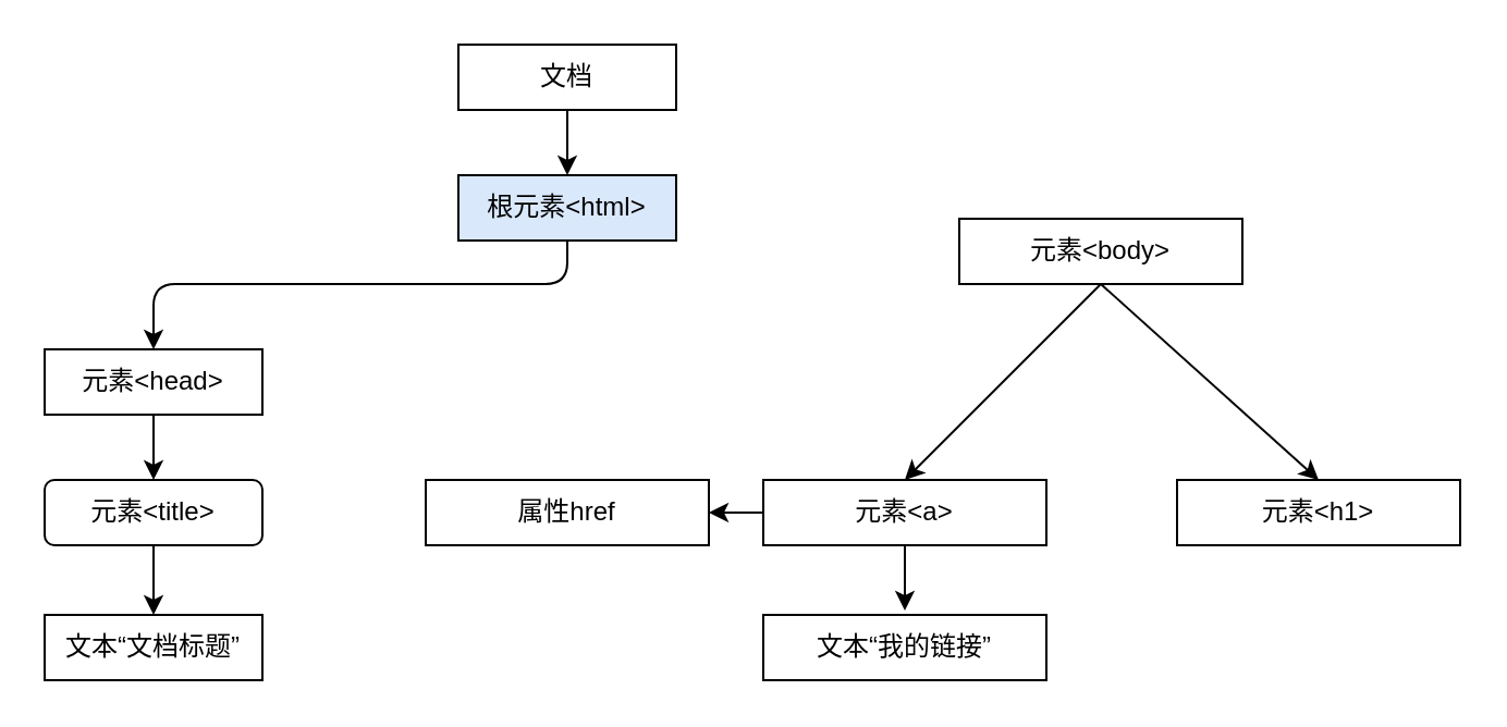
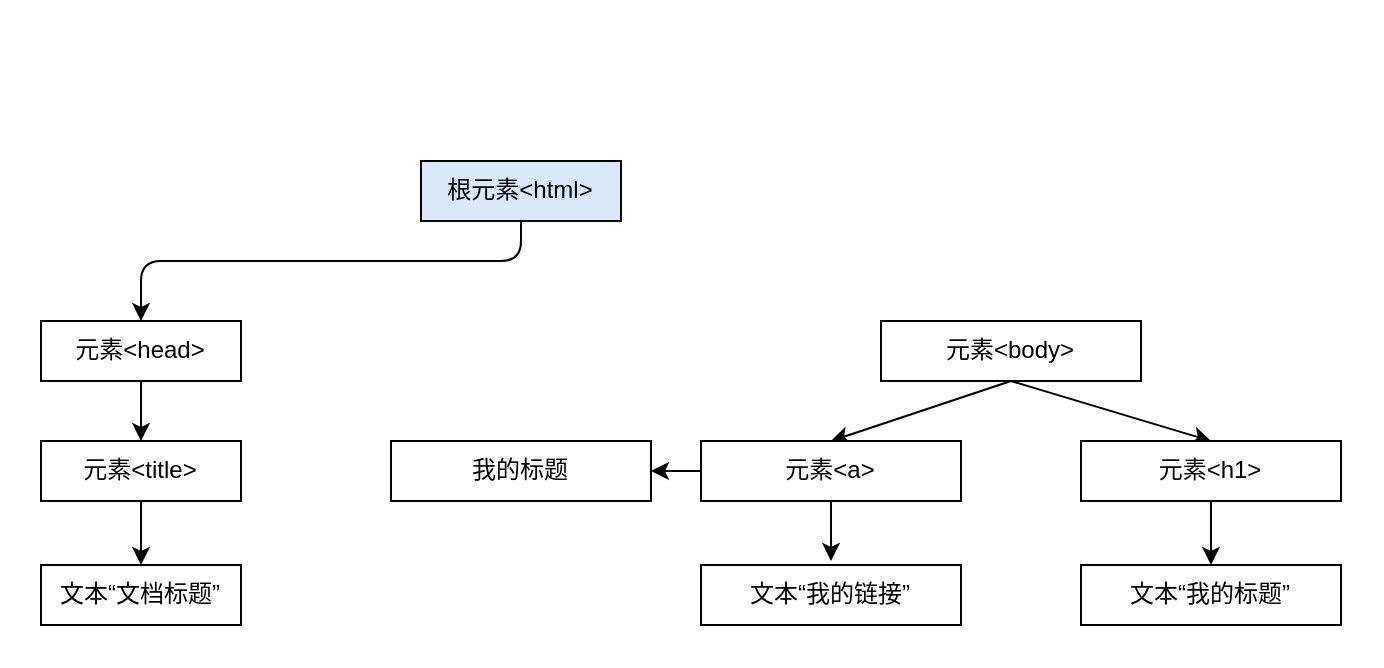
  <mxCell id="0" />
  <mxCell id="1" parent="0" />
- <mxCell id="2" style="edgeStyle=none;html=1;exitX=0.5;exitY=1;exitDx=0;exitDy=0;entryX=0.5;entryY=0;entryDx=0;entryDy=0;" edge="1" parent="1" source="3" target="5"><mxGeometry relative="1" as="geometry" /></mxCell>
- <mxCell id="3" value="文档" style="rounded=0;whiteSpace=wrap;html=1;" vertex="1" parent="1"><mxGeometry x="210" y="20" width="100" height="30" as="geometry" /></mxCell>
  <mxCell id="4" style="edgeStyle=none;html=1;exitX=0.5;exitY=1;exitDx=0;exitDy=0;entryX=0.5;entryY=0;entryDx=0;entryDy=0;" edge="1" parent="1" source="5" target="7"><mxGeometry relative="1" as="geometry"><Array as="points"><mxPoint x="260" y="130" /><mxPoint x="70" y="130" /></Array></mxGeometry></mxCell>
  <mxCell id="5" value="根元素&amp;lt;html&amp;gt;" style="rounded=0;whiteSpace=wrap;html=1;fillColor=#dae8fc;" vertex="1" parent="1"><mxGeometry x="210" y="80" width="100" height="30" as="geometry" /></mxCell>
  <mxCell id="6" style="edgeStyle=none;html=1;exitX=0.5;exitY=1;exitDx=0;exitDy=0;entryX=0.5;entryY=0;entryDx=0;entryDy=0;" edge="1" parent="1" source="7" target="12"><mxGeometry relative="1" as="geometry" /></mxCell>
  <mxCell id="7" value="元素&amp;lt;head&amp;gt;" style="rounded=0;whiteSpace=wrap;html=1;" vertex="1" parent="1"><mxGeometry x="20" y="160" width="100" height="30" as="geometry" /></mxCell>
  <mxCell id="8" style="edgeStyle=none;html=1;exitX=0.5;exitY=1;exitDx=0;exitDy=0;entryX=0.5;entryY=0;entryDx=0;entryDy=0;" edge="1" parent="1" source="10" target="16"><mxGeometry relative="1" as="geometry" /></mxCell>
  <mxCell id="9" style="edgeStyle=none;html=1;exitX=0.5;exitY=1;exitDx=0;exitDy=0;entryX=0.5;entryY=0;entryDx=0;entryDy=0;" edge="1" parent="1" source="10" target="18"><mxGeometry relative="1" as="geometry" /></mxCell>
- <mxCell id="10" value="元素&amp;lt;body&amp;gt;" style="rounded=0;whiteSpace=wrap;html=1;" vertex="1" parent="1"><mxGeometry x="440" y="100" width="130" height="30" as="geometry" /></mxCell>
+ <mxCell id="10" value="元素&amp;lt;body&amp;gt;" style="rounded=0;whiteSpace=wrap;html=1;" vertex="1" parent="1"><mxGeometry x="440" y="160" width="130" height="30" as="geometry" /></mxCell>
  <mxCell id="11" style="edgeStyle=none;html=1;exitX=0.5;exitY=1;exitDx=0;exitDy=0;entryX=0.5;entryY=0;entryDx=0;entryDy=0;" edge="1" parent="1" source="12" target="13"><mxGeometry relative="1" as="geometry" /></mxCell>
- <mxCell id="12" value="元素&amp;lt;title&amp;gt;" style="whiteSpace=wrap;html=1;rounded=1;" vertex="1" parent="1"><mxGeometry x="20" y="220" width="100" height="30" as="geometry" /></mxCell>
+ <mxCell id="12" value="元素&amp;lt;title&amp;gt;" style="rounded=0;whiteSpace=wrap;html=1;" vertex="1" parent="1"><mxGeometry x="20" y="220" width="100" height="30" as="geometry" /></mxCell>
  <mxCell id="13" value="文本“文档标题”" style="rounded=0;whiteSpace=wrap;html=1;" vertex="1" parent="1"><mxGeometry x="20" y="282" width="100" height="30" as="geometry" /></mxCell>
  <mxCell id="14" style="edgeStyle=none;html=1;exitX=0.5;exitY=1;exitDx=0;exitDy=0;" edge="1" parent="1" source="16"><mxGeometry relative="1" as="geometry"><mxPoint x="415" y="280" as="targetPoint" /></mxGeometry></mxCell>
  <mxCell id="15" style="edgeStyle=none;html=1;exitX=0;exitY=0.5;exitDx=0;exitDy=0;entryX=1;entryY=0.5;entryDx=0;entryDy=0;" edge="1" parent="1" source="16" target="21"><mxGeometry relative="1" as="geometry" /></mxCell>
  <mxCell id="16" value="元素&amp;lt;a&amp;gt;" style="rounded=0;whiteSpace=wrap;html=1;" vertex="1" parent="1"><mxGeometry x="350" y="220" width="130" height="30" as="geometry" /></mxCell>
+ <mxCell id="17" style="edgeStyle=none;html=1;exitX=0.5;exitY=1;exitDx=0;exitDy=0;entryX=0.5;entryY=0;entryDx=0;entryDy=0;" edge="1" parent="1" source="18" target="20"><mxGeometry relative="1" as="geometry" /></mxCell>
  <mxCell id="18" value="元素&amp;lt;h1&amp;gt;" style="rounded=0;whiteSpace=wrap;html=1;" vertex="1" parent="1"><mxGeometry x="540" y="220" width="130" height="30" as="geometry" /></mxCell>
  <mxCell id="19" value="文本“我的链接”" style="rounded=0;whiteSpace=wrap;html=1;" vertex="1" parent="1"><mxGeometry x="350" y="282" width="130" height="30" as="geometry" /></mxCell>
- <mxCell id="21" value="属性href" style="rounded=0;whiteSpace=wrap;html=1;" vertex="1" parent="1"><mxGeometry x="195" y="220" width="130" height="30" as="geometry" /></mxCell>
+ <mxCell id="20" value="文本“我的标题”" style="rounded=0;whiteSpace=wrap;html=1;" vertex="1" parent="1"><mxGeometry x="540" y="282" width="130" height="30" as="geometry" /></mxCell>
+ <mxCell id="21" value="我的标题" style="rounded=0;whiteSpace=wrap;html=1;" vertex="1" parent="1"><mxGeometry x="195" y="220" width="130" height="30" as="geometry" /></mxCell>
